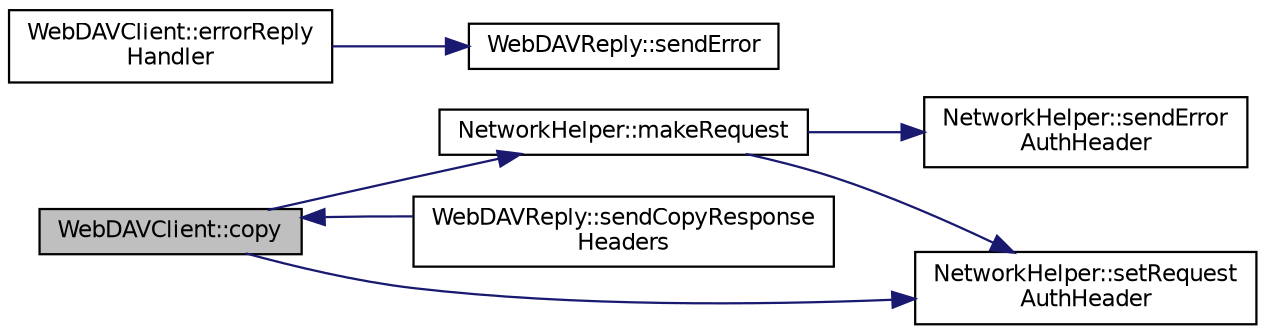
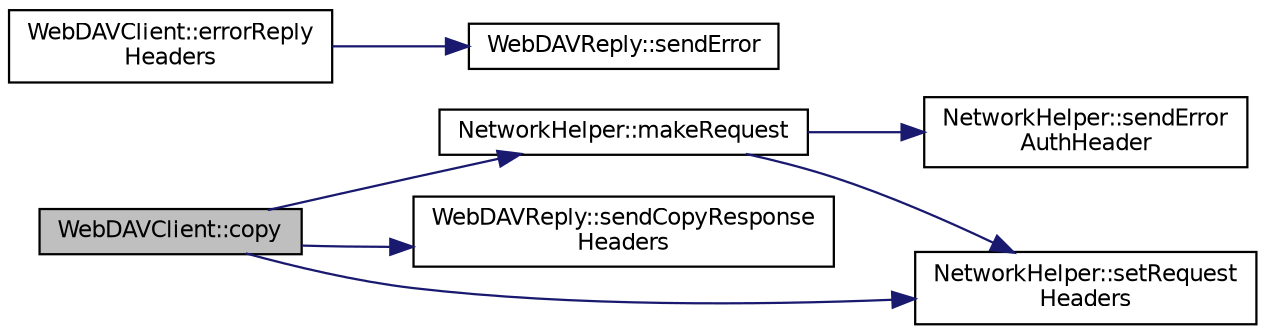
  digraph {
    rankdir=LR
    node [color=black fillcolor=white fontname=Helvetica fontsize=10 shape=record style=filled]
    edge [color=midnightblue fontname=Helvetica fontsize=10 labelfontname=Helvetica labelfontsize=10 style=solid]
    n1 [fillcolor=grey75 fontcolor=black height=0.2 label="WebDAVClient::copy" width=0.4]
    n2 [height=0.2 label="NetworkHelper::makeRequest" width=0.4]
    n3 [height=0.2 label="WebDAVReply::sendCopyResponse\lHeaders" width=0.4]
-   n4 [height=0.2 label="NetworkHelper::setRequest\lAuthHeader" width=0.4]
-   n5 [height=0.2 label="WebDAVClient::errorReply\lHandler" width=0.4]
+   n4 [height=0.2 label="NetworkHelper::setRequest\lHeaders" width=0.4]
+   n5 [height=0.2 label="WebDAVClient::errorReply\lHeaders" width=0.4]
    n6 [height=0.2 label="WebDAVReply::sendError" width=0.4]
    n7 [height=0.2 label="NetworkHelper::sendError\lAuthHeader" width=0.4]
    n1 -> n2
-   n3 -> n1
+   n1 -> n3
    n1 -> n4
    n2 -> n4
    n2 -> n7
    n5 -> n6
  }
